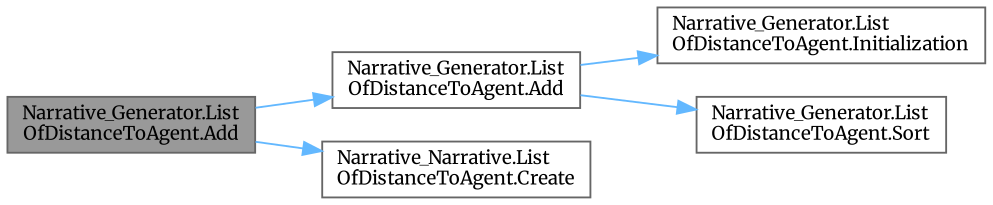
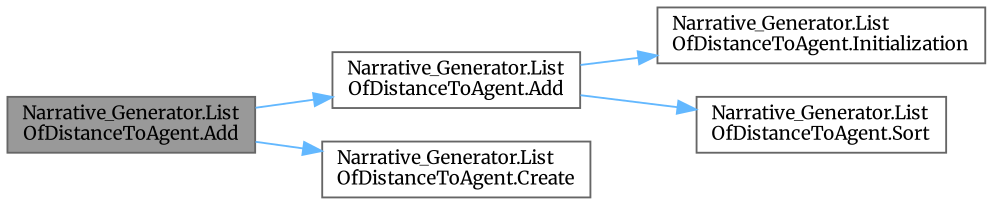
  digraph {
    rankdir=LR
    fontname=Merriweather
    node [color=grey40 fillcolor=white fontname=Merriweather fontsize=10 shape=box style=filled]
    edge [color=steelblue1 fontname=Merriweather fontsize=10 labelfontname=Helvetica labelfontsize=10 style=solid]
    n1 [color=gray40 fillcolor=grey60 fontcolor=black height=0.2 label="Narrative_Generator.List\lOfDistanceToAgent.Add" width=0.4]
    n2 [height=0.2 label="Narrative_Generator.List\lOfDistanceToAgent.Add" width=0.4]
-   n3 [height=0.2 label="Narrative_Narrative.List\lOfDistanceToAgent.Create" width=0.4]
+   n3 [height=0.2 label="Narrative_Generator.List\lOfDistanceToAgent.Create" width=0.4]
    n4 [height=0.2 label="Narrative_Generator.List\lOfDistanceToAgent.Initialization" width=0.4]
    n5 [height=0.2 label="Narrative_Generator.List\lOfDistanceToAgent.Sort" width=0.4]
    n1 -> n2
    n1 -> n3
    n2 -> n4
    n2 -> n5
  }
